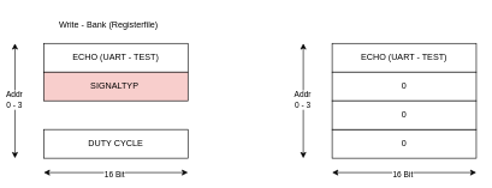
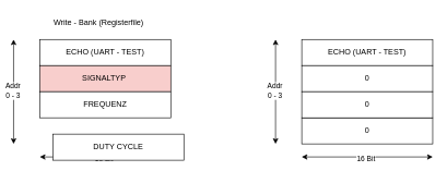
  <mxCell id="0" />
  <mxCell id="1" parent="0" />
  <mxCell id="2" value="ECHO (UART - TEST)" style="rounded=0;whiteSpace=wrap;html=1;" parent="1" vertex="1"><mxGeometry x="60" y="60" width="200" height="40" as="geometry" /></mxCell>
  <mxCell id="3" value="SIGNALTYP&amp;nbsp;" style="rounded=0;whiteSpace=wrap;html=1;fillColor=#f8cecc;" parent="1" vertex="1"><mxGeometry x="60" y="100" width="200" height="40" as="geometry" /></mxCell>
  <mxCell id="4" value="Write - Bank (Registerfile)" style="text;html=1;align=center;verticalAlign=middle;whiteSpace=wrap;rounded=0;" parent="1" vertex="1"><mxGeometry x="70" y="20" width="160" height="30" as="geometry" /></mxCell>
  <mxCell id="5" value="" style="endArrow=classic;startArrow=classic;html=1;rounded=0;" parent="1" edge="1"><mxGeometry width="50" height="50" relative="1" as="geometry"><mxPoint x="60" y="240" as="sourcePoint" /><mxPoint x="260" y="240" as="targetPoint" /></mxGeometry></mxCell>
  <mxCell id="6" value="16 Bit" style="edgeLabel;html=1;align=center;verticalAlign=middle;resizable=0;points=[];" parent="5" vertex="1" connectable="0"><mxGeometry x="-0.03" y="-2" relative="1" as="geometry"><mxPoint as="offset" /></mxGeometry></mxCell>
  <mxCell id="7" value="" style="endArrow=classic;startArrow=classic;html=1;rounded=0;" parent="1" edge="1"><mxGeometry width="50" height="50" relative="1" as="geometry"><mxPoint x="20" y="60" as="sourcePoint" /><mxPoint x="20" y="220" as="targetPoint" /></mxGeometry></mxCell>
  <mxCell id="8" value="Addr&lt;br&gt;0 - 3" style="edgeLabel;html=1;align=center;verticalAlign=middle;resizable=0;points=[];" parent="7" vertex="1" connectable="0"><mxGeometry x="-0.03" y="-2" relative="1" as="geometry"><mxPoint as="offset" /></mxGeometry></mxCell>
  <mxCell id="9" value="ECHO (UART - TEST)" style="rounded=0;whiteSpace=wrap;html=1;" parent="1" vertex="1"><mxGeometry x="460" y="60" width="200" height="40" as="geometry" /></mxCell>
  <mxCell id="10" value="0" style="rounded=0;whiteSpace=wrap;html=1;" parent="1" vertex="1"><mxGeometry x="460" y="100" width="200" height="40" as="geometry" /></mxCell>
  <mxCell id="11" value="0" style="rounded=0;whiteSpace=wrap;html=1;" parent="1" vertex="1"><mxGeometry x="460" y="180" width="200" height="40" as="geometry" /></mxCell>
  <mxCell id="12" value="" style="endArrow=classic;startArrow=classic;html=1;rounded=0;" parent="1" edge="1"><mxGeometry width="50" height="50" relative="1" as="geometry"><mxPoint x="460" y="240" as="sourcePoint" /><mxPoint x="660" y="240" as="targetPoint" /></mxGeometry></mxCell>
  <mxCell id="13" value="16 Bit" style="edgeLabel;html=1;align=center;verticalAlign=middle;resizable=0;points=[];" parent="12" vertex="1" connectable="0"><mxGeometry x="-0.03" y="-2" relative="1" as="geometry"><mxPoint as="offset" /></mxGeometry></mxCell>
- <mxCell id="15" value="DUTY CYCLE" style="rounded=0;whiteSpace=wrap;html=1;" vertex="1" parent="1"><mxGeometry x="60" y="180" width="200" height="40" as="geometry" /></mxCell>
+ <mxCell id="14" value="FREQUENZ" style="rounded=0;whiteSpace=wrap;html=1;" vertex="1" parent="1"><mxGeometry x="60" y="140" width="200" height="40" as="geometry" /></mxCell>
+ <mxCell id="15" value="DUTY CYCLE" style="rounded=0;whiteSpace=wrap;html=1;" vertex="1" parent="1"><mxGeometry x="80" y="205" width="200" height="40" as="geometry" /></mxCell>
  <mxCell id="16" value="0" style="rounded=0;whiteSpace=wrap;html=1;" vertex="1" parent="1"><mxGeometry x="460" y="140" width="200" height="40" as="geometry" /></mxCell>
  <mxCell id="17" value="" style="endArrow=classic;startArrow=classic;html=1;rounded=0;" edge="1" parent="1"><mxGeometry width="50" height="50" relative="1" as="geometry"><mxPoint x="420" y="60" as="sourcePoint" /><mxPoint x="420" y="220" as="targetPoint" /></mxGeometry></mxCell>
  <mxCell id="18" value="Addr&lt;br&gt;0 - 3" style="edgeLabel;html=1;align=center;verticalAlign=middle;resizable=0;points=[];" vertex="1" connectable="0" parent="17"><mxGeometry x="-0.03" y="-2" relative="1" as="geometry"><mxPoint as="offset" /></mxGeometry></mxCell>
